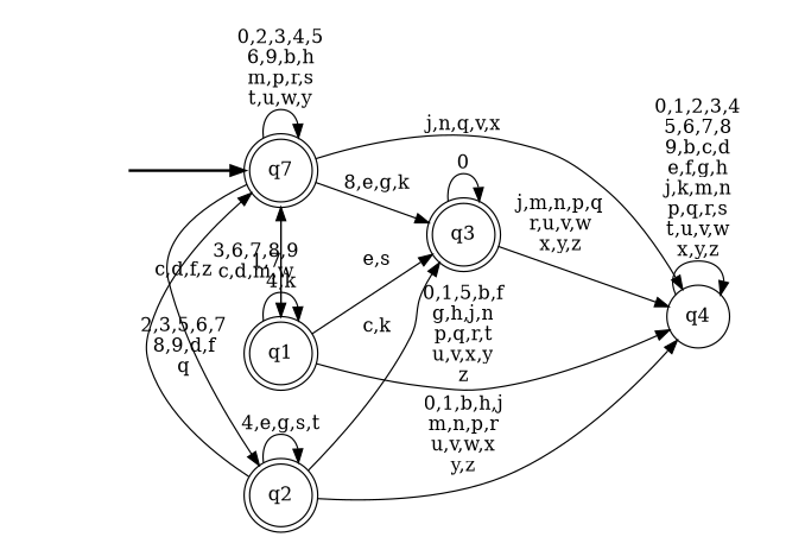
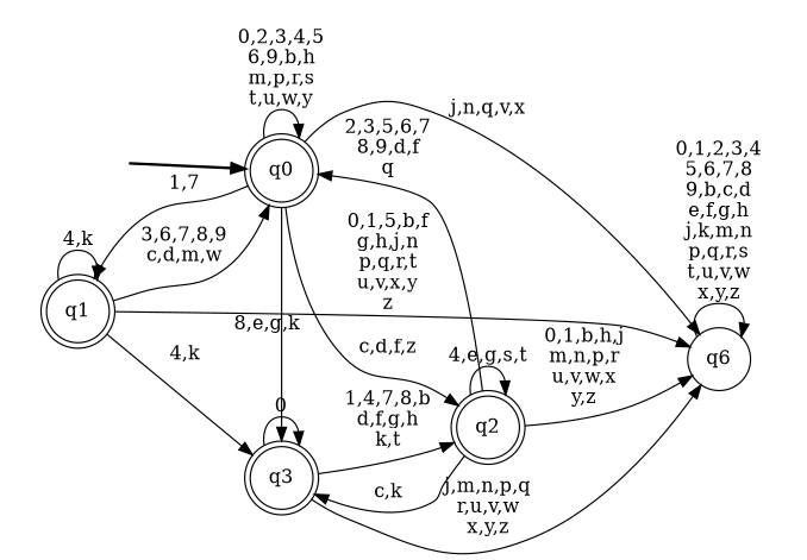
  digraph {
    rankdir=LR
    node [shape=doublecircle style="rounded,filled" color=black fillcolor=white]
    __start0 [height=0 shape=none style=invis width=0 color="" fillcolor=""]
-   n2 [label=q7]
+   n2 [label=q0]
    n3 [label=q1]
    n4 [label=q2 style=filled]
    n5 [label=q3]
-   n6 [label=q4 shape=circle style=filled]
+   n6 [label=q6 shape=circle style=filled]
    subgraph cluster_1 {
      nodesep=0.15
      ranksep=0.15
      style=invis
      __start0
      n2
    }
    __start0 -> n2 [penwidth=2]
    n2 -> n2 [label="0,2,3,4,5\n6,9,b,h\nm,p,r,s\nt,u,w,y"]
    n2 -> n3 [label="1,7"]
    n2 -> n4 [label="c,d,f,z"]
    n2 -> n5 [label="8,e,g,k"]
    n2 -> n6 [label="j,n,q,v,x"]
    n3 -> n2 [label="3,6,7,8,9\nc,d,m,w"]
    n3 -> n3 [label="4,k"]
-   n3 -> n5 [label="e,s"]
+   n3 -> n5 [label="4,k"]
    n3 -> n6 [label="0,1,5,b,f\ng,h,j,n\np,q,r,t\nu,v,x,y\nz"]
    n4 -> n2 [label="2,3,5,6,7\n8,9,d,f\nq"]
    n4 -> n4 [label="4,e,g,s,t"]
    n4 -> n5 [label="c,k"]
    n4 -> n6 [label="0,1,b,h,j\nm,n,p,r\nu,v,w,x\ny,z"]
+   n5 -> n4 [label="1,4,7,8,b\nd,f,g,h\nk,t"]
    n5 -> n5 [label=0]
    n5 -> n6 [label="j,m,n,p,q\nr,u,v,w\nx,y,z"]
    n6 -> n6 [label="0,1,2,3,4\n5,6,7,8\n9,b,c,d\ne,f,g,h\nj,k,m,n\np,q,r,s\nt,u,v,w\nx,y,z"]
  }
